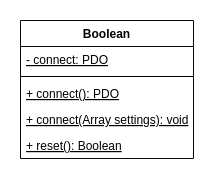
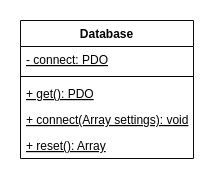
  <mxCell id="0" />
  <mxCell id="1" parent="0" />
- <mxCell id="2" value="Boolean" style="swimlane;fontStyle=1;align=center;verticalAlign=top;childLayout=stackLayout;horizontal=1;startSize=26;horizontalStack=0;resizeParent=1;resizeParentMax=0;resizeLast=0;collapsible=1;marginBottom=0;strokeColor=#0A0A0A;" vertex="1" parent="1"><mxGeometry x="20" y="20" width="173" height="138" as="geometry" /></mxCell>
+ <mxCell id="2" value="Database" style="swimlane;fontStyle=1;align=center;verticalAlign=top;childLayout=stackLayout;horizontal=1;startSize=26;horizontalStack=0;resizeParent=1;resizeParentMax=0;resizeLast=0;collapsible=1;marginBottom=0;strokeColor=#0A0A0A;" vertex="1" parent="1"><mxGeometry x="20" y="20" width="173" height="138" as="geometry" /></mxCell>
  <mxCell id="3" value="- connect: PDO" style="text;strokeColor=none;fillColor=none;align=left;verticalAlign=top;spacingLeft=4;spacingRight=4;overflow=hidden;rotatable=0;points=[[0,0.5],[1,0.5]];portConstraint=eastwest;fontStyle=4" vertex="1" parent="2"><mxGeometry y="26" width="173" height="26" as="geometry" /></mxCell>
  <mxCell id="4" value="" style="line;strokeWidth=1;fillColor=none;align=left;verticalAlign=middle;spacingTop=-1;spacingLeft=3;spacingRight=3;rotatable=0;labelPosition=right;points=[];portConstraint=eastwest;" vertex="1" parent="2"><mxGeometry y="52" width="173" height="8" as="geometry" /></mxCell>
- <mxCell id="5" value="+ connect(): PDO" style="text;strokeColor=none;fillColor=none;align=left;verticalAlign=top;spacingLeft=4;spacingRight=4;overflow=hidden;rotatable=0;points=[[0,0.5],[1,0.5]];portConstraint=eastwest;fontStyle=4" vertex="1" parent="2"><mxGeometry y="60" width="173" height="26" as="geometry" /></mxCell>
+ <mxCell id="5" value="+ get(): PDO" style="text;strokeColor=none;fillColor=none;align=left;verticalAlign=top;spacingLeft=4;spacingRight=4;overflow=hidden;rotatable=0;points=[[0,0.5],[1,0.5]];portConstraint=eastwest;fontStyle=4" vertex="1" parent="2"><mxGeometry y="60" width="173" height="26" as="geometry" /></mxCell>
  <mxCell id="6" value="+ connect(Array settings): void" style="text;strokeColor=none;fillColor=none;align=left;verticalAlign=top;spacingLeft=4;spacingRight=4;overflow=hidden;rotatable=0;points=[[0,0.5],[1,0.5]];portConstraint=eastwest;fontStyle=4" vertex="1" parent="2"><mxGeometry y="86" width="173" height="26" as="geometry" /></mxCell>
- <mxCell id="7" value="+ reset(): Boolean" style="text;strokeColor=none;fillColor=none;align=left;verticalAlign=top;spacingLeft=4;spacingRight=4;overflow=hidden;rotatable=0;points=[[0,0.5],[1,0.5]];portConstraint=eastwest;fontStyle=4" vertex="1" parent="2"><mxGeometry y="112" width="173" height="26" as="geometry" /></mxCell>
+ <mxCell id="7" value="+ reset(): Array" style="text;strokeColor=none;fillColor=none;align=left;verticalAlign=top;spacingLeft=4;spacingRight=4;overflow=hidden;rotatable=0;points=[[0,0.5],[1,0.5]];portConstraint=eastwest;fontStyle=4" vertex="1" parent="2"><mxGeometry y="112" width="173" height="26" as="geometry" /></mxCell>
